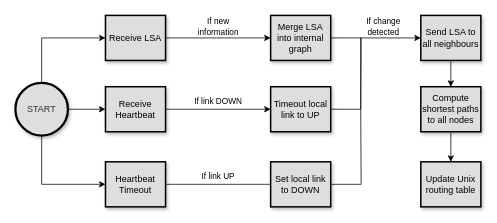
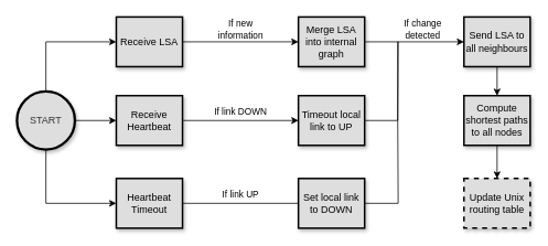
  <mxCell id="0" />
  <mxCell id="1" parent="0" />
  <mxCell id="2" style="edgeStyle=orthogonalEdgeStyle;rounded=0;orthogonalLoop=1;jettySize=auto;html=1;exitX=1;exitY=0.5;exitDx=0;exitDy=0;endArrow=none;endFill=0;" parent="1" source="13" edge="1"><mxGeometry relative="1" as="geometry"><mxPoint x="480" y="145" as="targetPoint" /></mxGeometry></mxCell>
  <mxCell id="3" value="&lt;div&gt;&lt;span style=&quot;background-color: rgb(255 , 255 , 255)&quot;&gt;If new&lt;/span&gt;&lt;/div&gt;&lt;div&gt;&lt;span style=&quot;background-color: rgb(255 , 255 , 255)&quot;&gt;information&lt;/span&gt;&lt;/div&gt;" style="edgeStyle=orthogonalEdgeStyle;rounded=0;orthogonalLoop=1;jettySize=auto;html=1;exitX=1;exitY=0.5;exitDx=0;exitDy=0;entryX=0;entryY=0.5;entryDx=0;entryDy=0;" parent="1" source="4" target="8" edge="1"><mxGeometry y="15" relative="1" as="geometry"><mxPoint as="offset" /></mxGeometry></mxCell>
  <mxCell id="4" value="&lt;div&gt;Receive LSA&lt;/div&gt;" style="rounded=0;whiteSpace=wrap;html=1;fillColor=#DEDEDE;strokeWidth=2;shadow=1;" parent="1" vertex="1"><mxGeometry x="140" y="20" width="80" height="60" as="geometry" /></mxCell>
  <mxCell id="5" value="&lt;span style=&quot;background-color: rgb(255 , 255 , 255)&quot;&gt;If link DOWN&lt;/span&gt;" style="edgeStyle=orthogonalEdgeStyle;rounded=0;orthogonalLoop=1;jettySize=auto;html=1;exitX=1;exitY=0.5;exitDx=0;exitDy=0;entryX=0;entryY=0.5;entryDx=0;entryDy=0;" parent="1" source="6" target="12" edge="1"><mxGeometry y="10" relative="1" as="geometry"><mxPoint as="offset" /></mxGeometry></mxCell>
  <mxCell id="6" value="Receive Heartbeat" style="rounded=0;whiteSpace=wrap;html=1;fillColor=#DEDEDE;strokeWidth=2;shadow=1;" parent="1" vertex="1"><mxGeometry x="140" y="115" width="80" height="60" as="geometry" /></mxCell>
  <mxCell id="7" style="edgeStyle=orthogonalEdgeStyle;rounded=0;orthogonalLoop=1;jettySize=auto;html=1;exitX=1;exitY=0.5;exitDx=0;exitDy=0;endArrow=none;endFill=0;" parent="1" source="8" edge="1"><mxGeometry relative="1" as="geometry"><mxPoint x="480" y="145" as="targetPoint" /></mxGeometry></mxCell>
  <mxCell id="8" value="Merge LSA into internal graph" style="rounded=0;whiteSpace=wrap;html=1;fillColor=#DEDEDE;strokeWidth=2;shadow=1;" parent="1" vertex="1"><mxGeometry x="360" y="20" width="80" height="60" as="geometry" /></mxCell>
  <mxCell id="9" value="&lt;span style=&quot;background-color: rgb(255 , 255 , 255)&quot;&gt;If link UP&lt;/span&gt;" style="edgeStyle=orthogonalEdgeStyle;rounded=0;orthogonalLoop=1;jettySize=auto;html=1;exitX=1;exitY=0.5;exitDx=0;exitDy=0;entryX=0;entryY=0.5;entryDx=0;entryDy=0;endArrow=none;" parent="1" source="10" target="13" edge="1"><mxGeometry y="10" relative="1" as="geometry"><mxPoint as="offset" /></mxGeometry></mxCell>
  <mxCell id="10" value="Heartbeat Timeout" style="rounded=0;whiteSpace=wrap;html=1;fillColor=#DEDEDE;strokeWidth=2;shadow=1;" parent="1" vertex="1"><mxGeometry x="140" y="215" width="80" height="60" as="geometry" /></mxCell>
  <mxCell id="11" value="&lt;div&gt;&lt;span style=&quot;background-color: rgb(255 , 255 , 255)&quot;&gt;If change&lt;/span&gt;&lt;/div&gt;&lt;div&gt;&lt;span style=&quot;background-color: rgb(255 , 255 , 255)&quot;&gt;detected&lt;br&gt;&lt;/span&gt;&lt;/div&gt;" style="edgeStyle=orthogonalEdgeStyle;rounded=0;orthogonalLoop=1;jettySize=auto;html=1;exitX=1;exitY=0.5;exitDx=0;exitDy=0;entryX=0;entryY=0.5;entryDx=0;entryDy=0;endArrow=classic;endFill=1;" parent="1" source="12" target="15" edge="1"><mxGeometry x="0.535" y="15" relative="1" as="geometry"><Array as="points"><mxPoint x="480" y="145" /><mxPoint x="480" y="50" /></Array><mxPoint as="offset" /></mxGeometry></mxCell>
  <mxCell id="12" value="Timeout local link to UP" style="rounded=0;whiteSpace=wrap;html=1;fillColor=#DEDEDE;strokeWidth=2;shadow=1;" parent="1" vertex="1"><mxGeometry x="360" y="115" width="80" height="60" as="geometry" /></mxCell>
  <mxCell id="13" value="Set local link to DOWN" style="rounded=0;whiteSpace=wrap;html=1;fillColor=#DEDEDE;strokeWidth=2;shadow=1;" parent="1" vertex="1"><mxGeometry x="360" y="215" width="80" height="60" as="geometry" /></mxCell>
  <mxCell id="14" style="edgeStyle=orthogonalEdgeStyle;rounded=0;orthogonalLoop=1;jettySize=auto;html=1;exitX=0.5;exitY=1;exitDx=0;exitDy=0;entryX=0.5;entryY=0;entryDx=0;entryDy=0;endArrow=classic;endFill=1;" parent="1" source="15" target="21" edge="1"><mxGeometry relative="1" as="geometry" /></mxCell>
  <mxCell id="15" value="Send LSA to all neighbours" style="rounded=0;whiteSpace=wrap;html=1;fillColor=#DEDEDE;strokeWidth=2;shadow=1;" parent="1" vertex="1"><mxGeometry x="560" y="20" width="80" height="60" as="geometry" /></mxCell>
  <mxCell id="16" style="edgeStyle=orthogonalEdgeStyle;rounded=0;orthogonalLoop=1;jettySize=auto;html=1;exitX=1;exitY=0.5;exitDx=0;exitDy=0;exitPerimeter=0;entryX=0;entryY=0.5;entryDx=0;entryDy=0;endArrow=classic;endFill=1;" parent="1" source="19" target="6" edge="1"><mxGeometry relative="1" as="geometry" /></mxCell>
  <mxCell id="17" style="edgeStyle=orthogonalEdgeStyle;rounded=0;orthogonalLoop=1;jettySize=auto;html=1;exitX=0.5;exitY=0;exitDx=0;exitDy=0;exitPerimeter=0;entryX=0;entryY=0.5;entryDx=0;entryDy=0;endArrow=classic;endFill=1;" parent="1" source="19" target="4" edge="1"><mxGeometry relative="1" as="geometry" /></mxCell>
  <mxCell id="18" style="edgeStyle=orthogonalEdgeStyle;rounded=0;orthogonalLoop=1;jettySize=auto;html=1;exitX=0.5;exitY=1;exitDx=0;exitDy=0;exitPerimeter=0;entryX=0;entryY=0.5;entryDx=0;entryDy=0;endArrow=classic;endFill=1;" parent="1" source="19" target="10" edge="1"><mxGeometry relative="1" as="geometry" /></mxCell>
  <mxCell id="19" value="START" style="strokeWidth=3;html=1;shape=mxgraph.flowchart.start_2;whiteSpace=wrap;fillColor=#DEDEDE;fontColor=#333333;strokeColor=#000000;shadow=1;" parent="1" vertex="1"><mxGeometry x="20" y="110" width="70" height="70" as="geometry" /></mxCell>
  <mxCell id="20" style="edgeStyle=orthogonalEdgeStyle;rounded=0;orthogonalLoop=1;jettySize=auto;html=1;exitX=0.5;exitY=1;exitDx=0;exitDy=0;entryX=0.5;entryY=0;entryDx=0;entryDy=0;endArrow=classic;endFill=1;" parent="1" source="21" target="22" edge="1"><mxGeometry relative="1" as="geometry" /></mxCell>
  <mxCell id="21" value="Compute shortest paths to all nodes" style="rounded=0;whiteSpace=wrap;html=1;fillColor=#DEDEDE;strokeWidth=2;shadow=1;" parent="1" vertex="1"><mxGeometry x="560" y="115" width="80" height="60" as="geometry" /></mxCell>
- <mxCell id="22" value="Update Unix routing table" style="rounded=0;whiteSpace=wrap;html=1;fillColor=#DEDEDE;strokeWidth=2;shadow=1;" parent="1" vertex="1"><mxGeometry x="560" y="215" width="80" height="60" as="geometry" /></mxCell>
+ <mxCell id="22" value="Update Unix routing table" style="rounded=0;whiteSpace=wrap;html=1;fillColor=#DEDEDE;strokeWidth=2;shadow=1;dashed=1;" parent="1" vertex="1"><mxGeometry x="560" y="215" width="80" height="60" as="geometry" /></mxCell>
